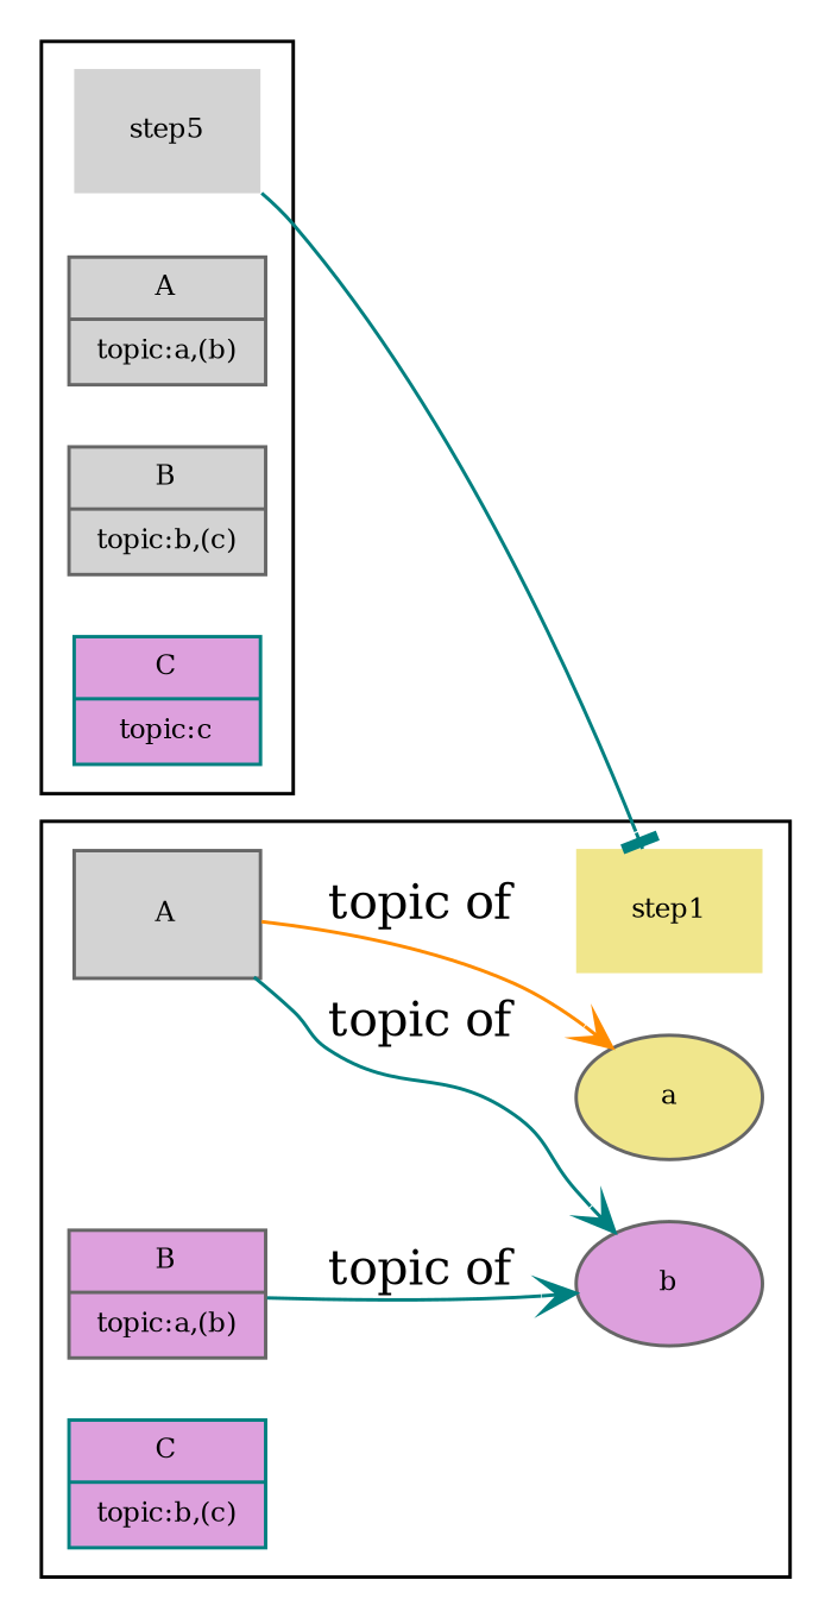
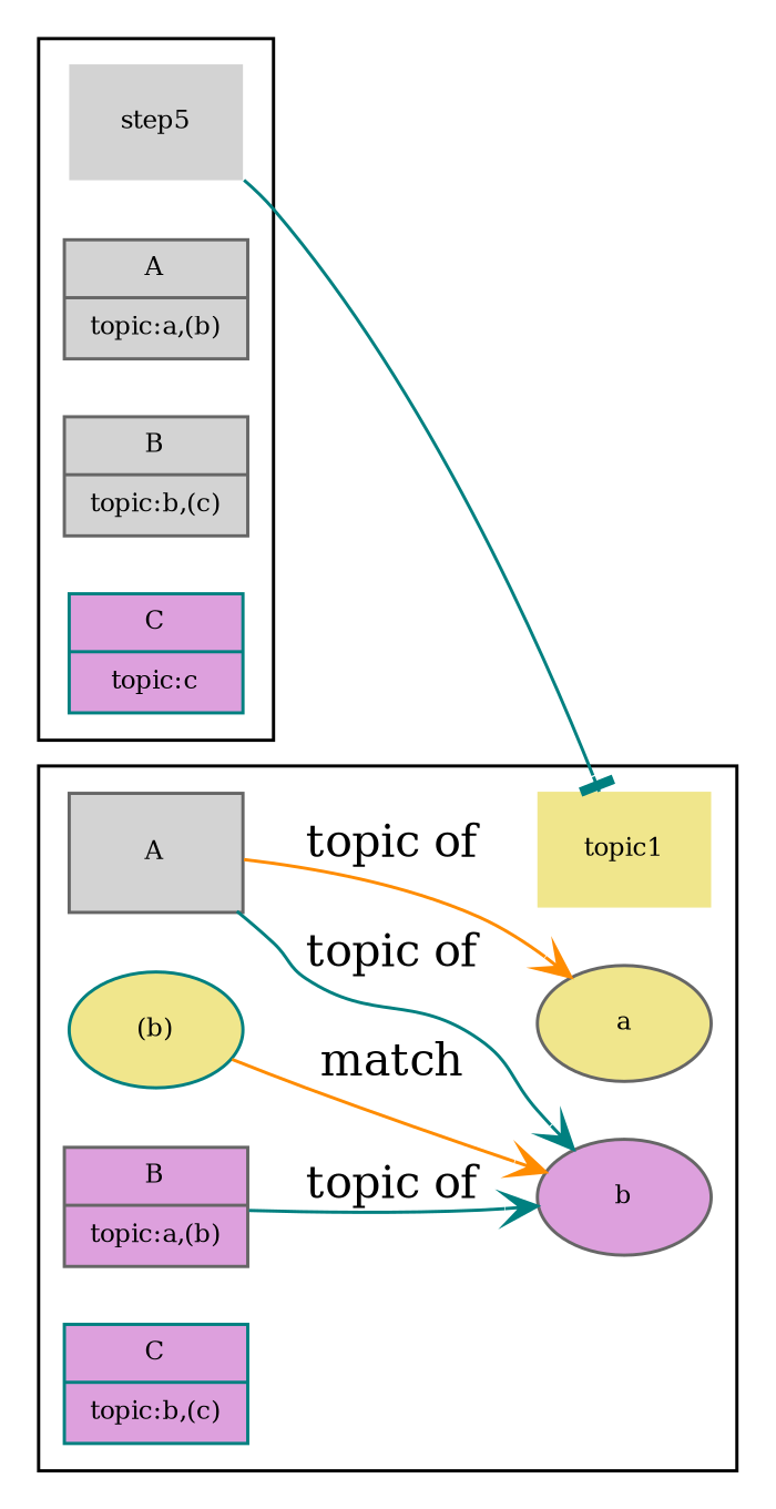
  digraph {
    compound=true
    newrank=true
    rankdir=LR
    node [color=gray40 fillcolor=lightgrey fontsize=8 shape=record style=filled]
    edge [arrowhead=vee color=teal]
    n1 [label=step5 shape=none]
    n2 [label="A|topic:a,(b)"]
    n3 [label="B|topic:b,(c)"]
    n4 [color=teal fillcolor=plum label="C|topic:c"]
-   step1 [color=teal fillcolor=khaki shape=none]
+   step1 [color=teal fillcolor=khaki shape=none label=topic1]
    n6 [fillcolor=khaki label=a shape=oval]
    n7 [label=A]
    n8 [fillcolor=plum label=b shape=oval]
+   n9 [color=teal fillcolor=khaki label="(b)" shape=oval]
    n10 [fillcolor=plum label="B|topic:a,(b)"]
    n11 [color=teal fillcolor=plum label="C|topic:b,(c)"]
    subgraph cluster_1 {
      n1
      n2
      n3
      n4
    }
    subgraph cluster_2 {
      step1
      n6
      n7
      n8
+     n9
      n10
      n11
    }
    n1 -> step1 [arrowhead=tee]
    n7 -> n6 [color=darkorange label="topic of"]
    n7 -> n8 [label="topic of"]
+   n9 -> n8 [color=darkorange label=match]
    n10 -> n8 [label="topic of"]
  }
